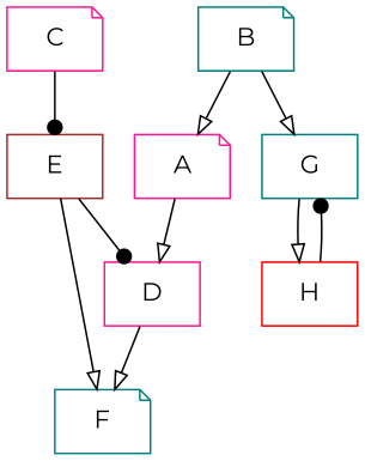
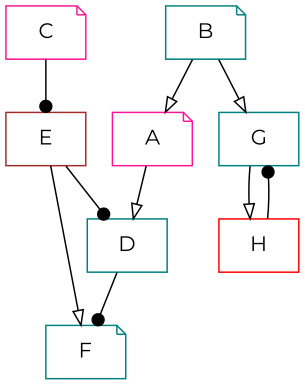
  digraph {
    fontname=Montserrat
    node [color=deeppink fontname=Montserrat shape=note]
    edge [arrowhead=onormal fontname=Montserrat]
    A
-   D [shape=box]
+   D [color=teal shape=box]
    C
    E [color=brown shape=box]
    F [color=teal]
    B [color=teal]
    G [color=teal shape=box]
    H [color=red shape=box]
    A -> D
-   D -> F
+   D -> F [arrowhead=dot]
    C -> E [arrowhead=dot]
    E -> D [arrowhead=dot]
    E -> F
    B -> A
    B -> G
    G -> H
    H -> G [arrowhead=dot]
  }
